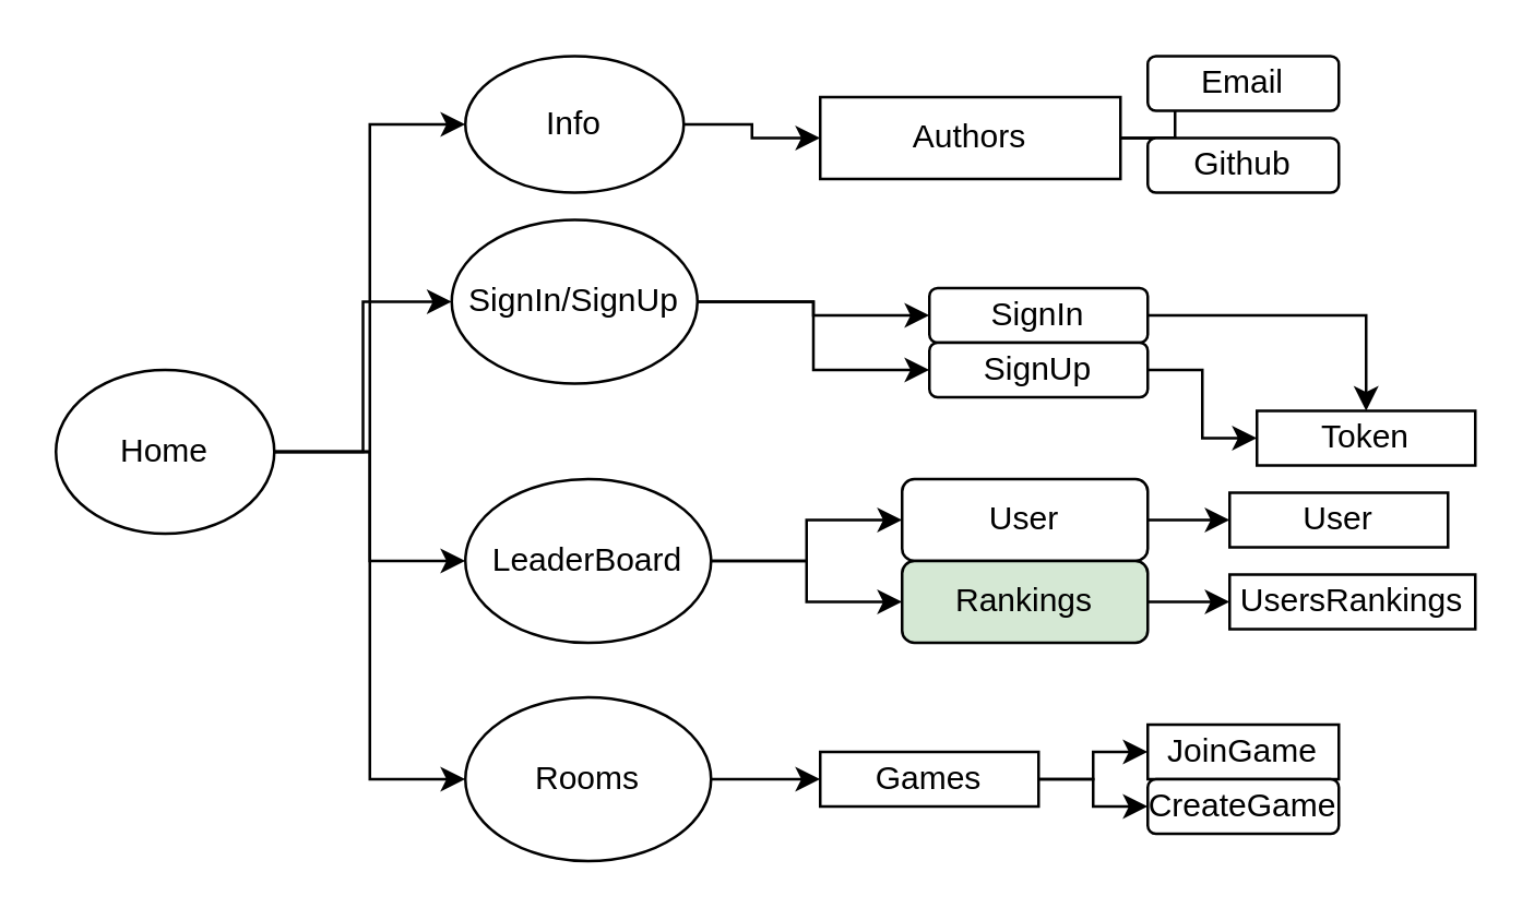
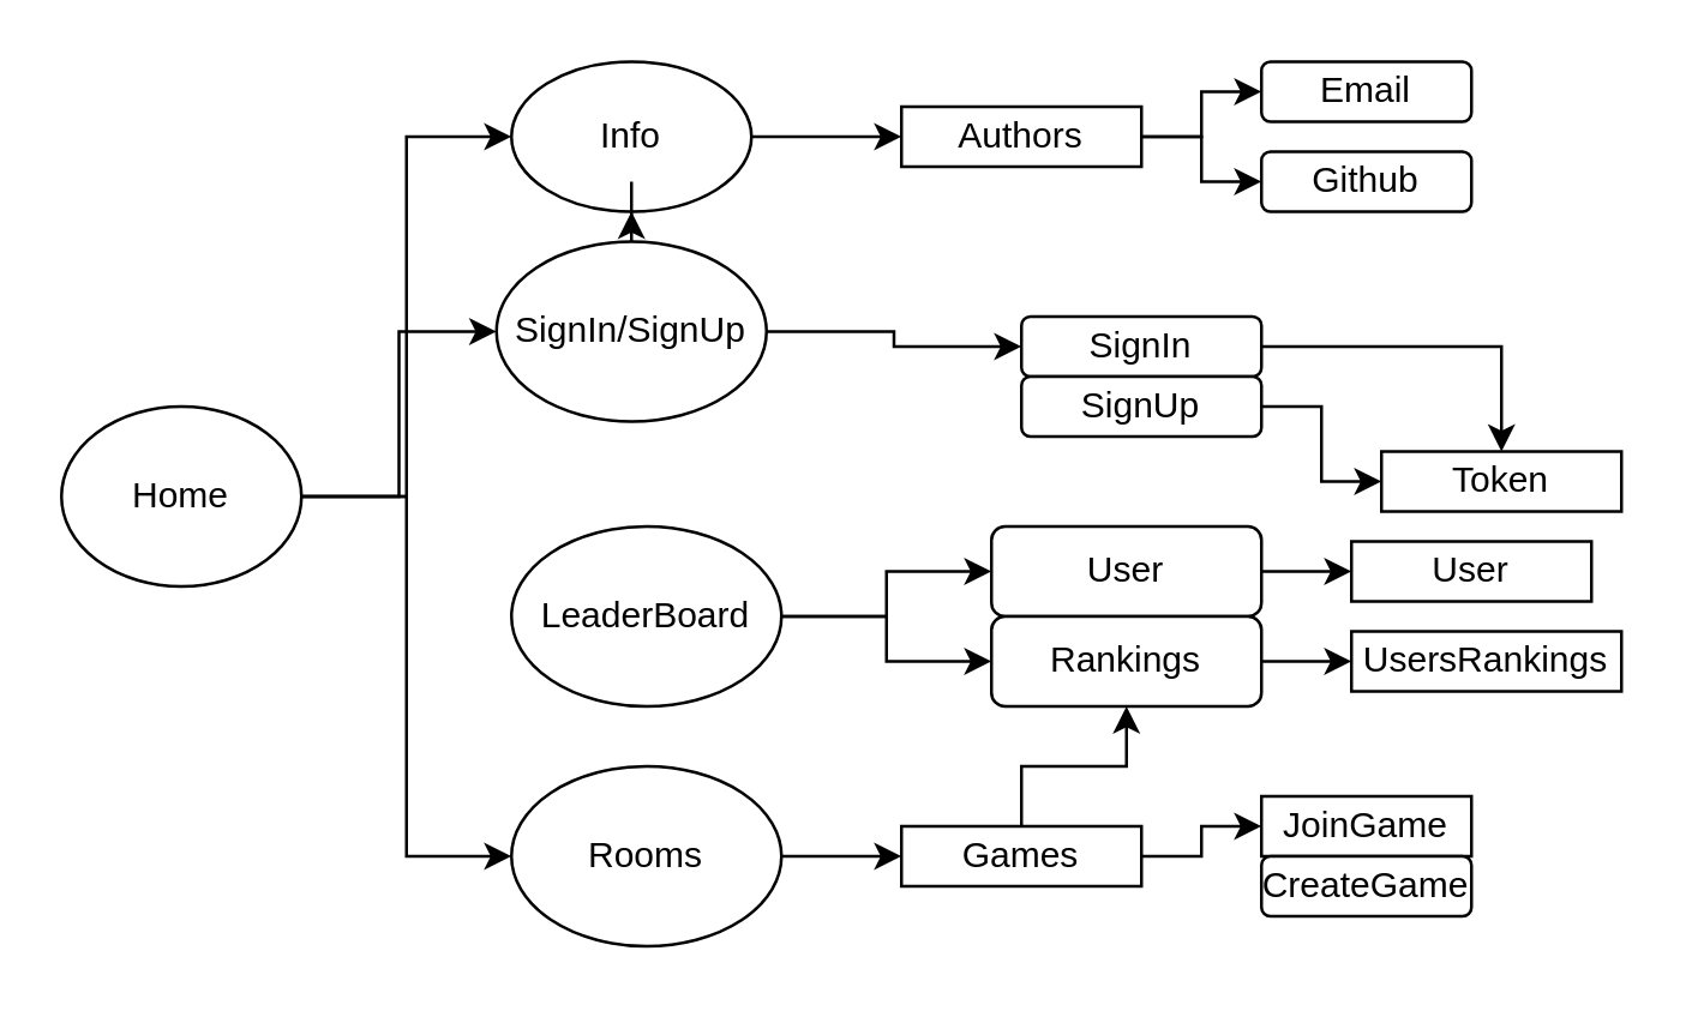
  <mxCell id="0" />
  <mxCell id="1" parent="0" />
  <mxCell id="2" style="edgeStyle=orthogonalEdgeStyle;rounded=0;orthogonalLoop=1;jettySize=auto;html=1;" edge="1" parent="1" source="6" target="11"><mxGeometry relative="1" as="geometry" /></mxCell>
  <mxCell id="3" style="edgeStyle=orthogonalEdgeStyle;rounded=0;orthogonalLoop=1;jettySize=auto;html=1;entryX=0;entryY=0.5;entryDx=0;entryDy=0;" edge="1" parent="1" source="6" target="8"><mxGeometry relative="1" as="geometry" /></mxCell>
  <mxCell id="4" style="edgeStyle=orthogonalEdgeStyle;rounded=0;orthogonalLoop=1;jettySize=auto;html=1;entryX=0;entryY=0.5;entryDx=0;entryDy=0;" edge="1" parent="1" source="6" target="13"><mxGeometry relative="1" as="geometry" /></mxCell>
- <mxCell id="5" style="edgeStyle=orthogonalEdgeStyle;rounded=0;orthogonalLoop=1;jettySize=auto;html=1;entryX=0;entryY=0.5;entryDx=0;entryDy=0;" edge="1" parent="1" source="6" target="25"><mxGeometry relative="1" as="geometry" /></mxCell>
  <mxCell id="6" value="Home" style="ellipse;whiteSpace=wrap;html=1;" vertex="1" parent="1"><mxGeometry x="20" y="135" width="80" height="60" as="geometry" /></mxCell>
  <mxCell id="7" style="edgeStyle=orthogonalEdgeStyle;rounded=0;orthogonalLoop=1;jettySize=auto;html=1;entryX=0;entryY=0.5;entryDx=0;entryDy=0;" edge="1" parent="1" source="8" target="20"><mxGeometry relative="1" as="geometry" /></mxCell>
  <mxCell id="8" value="Info" style="ellipse;whiteSpace=wrap;html=1;" vertex="1" parent="1"><mxGeometry x="170" y="20" width="80" height="50" as="geometry" /></mxCell>
  <mxCell id="9" style="edgeStyle=orthogonalEdgeStyle;rounded=0;orthogonalLoop=1;jettySize=auto;html=1;entryX=0;entryY=0.5;entryDx=0;entryDy=0;" edge="1" parent="1" source="11" target="15"><mxGeometry relative="1" as="geometry" /></mxCell>
- <mxCell id="10" style="edgeStyle=orthogonalEdgeStyle;rounded=0;orthogonalLoop=1;jettySize=auto;html=1;entryX=0;entryY=0.5;entryDx=0;entryDy=0;" edge="1" parent="1" source="11" target="17"><mxGeometry relative="1" as="geometry" /></mxCell>
+ <mxCell id="10" style="edgeStyle=orthogonalEdgeStyle;rounded=0;orthogonalLoop=1;jettySize=auto;html=1;" edge="1" parent="1" source="11" target="8"><mxGeometry relative="1" as="geometry" /></mxCell>
  <mxCell id="11" value="SignIn/SignUp" style="ellipse;whiteSpace=wrap;html=1;" vertex="1" parent="1"><mxGeometry x="165" y="80" width="90" height="60" as="geometry" /></mxCell>
  <mxCell id="12" style="edgeStyle=orthogonalEdgeStyle;rounded=0;orthogonalLoop=1;jettySize=auto;html=1;entryX=0;entryY=0.5;entryDx=0;entryDy=0;" edge="1" parent="1" source="13" target="32"><mxGeometry relative="1" as="geometry"><mxPoint x="320" y="285" as="targetPoint" /></mxGeometry></mxCell>
  <mxCell id="13" value="Rooms" style="ellipse;whiteSpace=wrap;html=1;" vertex="1" parent="1"><mxGeometry x="170" y="255" width="90" height="60" as="geometry" /></mxCell>
  <mxCell id="14" style="edgeStyle=orthogonalEdgeStyle;rounded=0;orthogonalLoop=1;jettySize=auto;html=1;" edge="1" parent="1" source="15" target="36"><mxGeometry relative="1" as="geometry" /></mxCell>
  <mxCell id="15" value="SignIn" style="rounded=1;whiteSpace=wrap;html=1;" vertex="1" parent="1"><mxGeometry x="340" y="105" width="80" height="20" as="geometry" /></mxCell>
  <mxCell id="16" style="edgeStyle=orthogonalEdgeStyle;rounded=0;orthogonalLoop=1;jettySize=auto;html=1;entryX=0;entryY=0.5;entryDx=0;entryDy=0;" edge="1" parent="1" source="17" target="36"><mxGeometry relative="1" as="geometry" /></mxCell>
  <mxCell id="17" value="SignUp" style="rounded=1;whiteSpace=wrap;html=1;" vertex="1" parent="1"><mxGeometry x="340" y="125" width="80" height="20" as="geometry" /></mxCell>
  <mxCell id="18" style="edgeStyle=orthogonalEdgeStyle;rounded=0;orthogonalLoop=1;jettySize=auto;html=1;entryX=0;entryY=0.5;entryDx=0;entryDy=0;" edge="1" parent="1" source="20" target="22"><mxGeometry relative="1" as="geometry" /></mxCell>
  <mxCell id="19" style="edgeStyle=orthogonalEdgeStyle;rounded=0;orthogonalLoop=1;jettySize=auto;html=1;entryX=0;entryY=0.5;entryDx=0;entryDy=0;" edge="1" parent="1" source="20" target="21"><mxGeometry relative="1" as="geometry" /></mxCell>
- <mxCell id="20" value="Authors" style="rounded=0;whiteSpace=wrap;html=1;" vertex="1" parent="1"><mxGeometry x="300" y="35" width="110" height="30" as="geometry" /></mxCell>
+ <mxCell id="20" value="Authors" style="rounded=0;whiteSpace=wrap;html=1;" vertex="1" parent="1"><mxGeometry x="300" y="35" width="80" height="20" as="geometry" /></mxCell>
  <mxCell id="21" value="Github" style="rounded=1;whiteSpace=wrap;html=1;" vertex="1" parent="1"><mxGeometry x="420" y="50" width="70" height="20" as="geometry" /></mxCell>
  <mxCell id="22" value="Email" style="rounded=1;whiteSpace=wrap;html=1;" vertex="1" parent="1"><mxGeometry x="420" y="20" width="70" height="20" as="geometry" /></mxCell>
  <mxCell id="23" style="edgeStyle=orthogonalEdgeStyle;rounded=0;orthogonalLoop=1;jettySize=auto;html=1;entryX=0;entryY=0.5;entryDx=0;entryDy=0;" edge="1" parent="1" source="25" target="27"><mxGeometry relative="1" as="geometry" /></mxCell>
  <mxCell id="24" style="edgeStyle=orthogonalEdgeStyle;rounded=0;orthogonalLoop=1;jettySize=auto;html=1;entryX=0;entryY=0.5;entryDx=0;entryDy=0;" edge="1" parent="1" source="25" target="29"><mxGeometry relative="1" as="geometry" /></mxCell>
  <mxCell id="25" value="LeaderBoard" style="ellipse;whiteSpace=wrap;html=1;" vertex="1" parent="1"><mxGeometry x="170" y="175" width="90" height="60" as="geometry" /></mxCell>
  <mxCell id="26" style="edgeStyle=orthogonalEdgeStyle;rounded=0;orthogonalLoop=1;jettySize=auto;html=1;" edge="1" parent="1" source="27" target="34"><mxGeometry relative="1" as="geometry" /></mxCell>
  <mxCell id="27" value="User" style="rounded=1;whiteSpace=wrap;html=1;" vertex="1" parent="1"><mxGeometry x="330" y="175" width="90" height="30" as="geometry" /></mxCell>
  <mxCell id="28" style="edgeStyle=orthogonalEdgeStyle;rounded=0;orthogonalLoop=1;jettySize=auto;html=1;entryX=0;entryY=0.5;entryDx=0;entryDy=0;" edge="1" parent="1" source="29" target="35"><mxGeometry relative="1" as="geometry" /></mxCell>
- <mxCell id="29" value="Rankings" style="rounded=1;whiteSpace=wrap;html=1;fillColor=#d5e8d4;" vertex="1" parent="1"><mxGeometry x="330" y="205" width="90" height="30" as="geometry" /></mxCell>
+ <mxCell id="29" value="Rankings" style="rounded=1;whiteSpace=wrap;html=1;" vertex="1" parent="1"><mxGeometry x="330" y="205" width="90" height="30" as="geometry" /></mxCell>
  <mxCell id="30" style="edgeStyle=orthogonalEdgeStyle;rounded=0;orthogonalLoop=1;jettySize=auto;html=1;entryX=0;entryY=0.5;entryDx=0;entryDy=0;" edge="1" parent="1" source="32" target="33"><mxGeometry relative="1" as="geometry" /></mxCell>
- <mxCell id="31" style="edgeStyle=orthogonalEdgeStyle;rounded=0;orthogonalLoop=1;jettySize=auto;html=1;entryX=0;entryY=0.5;entryDx=0;entryDy=0;" edge="1" parent="1" source="32" target="37"><mxGeometry relative="1" as="geometry" /></mxCell>
+ <mxCell id="31" style="edgeStyle=orthogonalEdgeStyle;rounded=0;orthogonalLoop=1;jettySize=auto;html=1;" edge="1" parent="1" source="32" target="29"><mxGeometry relative="1" as="geometry" /></mxCell>
  <mxCell id="32" value="Games" style="rounded=0;whiteSpace=wrap;html=1;" vertex="1" parent="1"><mxGeometry x="300" y="275" width="80" height="20" as="geometry" /></mxCell>
  <mxCell id="33" value="JoinGame" style="whiteSpace=wrap;html=1;rounded=0;" vertex="1" parent="1"><mxGeometry x="420" y="265" width="70" height="20" as="geometry" /></mxCell>
  <mxCell id="34" value="User" style="rounded=0;whiteSpace=wrap;html=1;" vertex="1" parent="1"><mxGeometry x="450" y="180" width="80" height="20" as="geometry" /></mxCell>
  <mxCell id="35" value="UsersRankings" style="rounded=0;whiteSpace=wrap;html=1;" vertex="1" parent="1"><mxGeometry x="450" y="210" width="90" height="20" as="geometry" /></mxCell>
  <mxCell id="36" value="Token" style="rounded=0;whiteSpace=wrap;html=1;" vertex="1" parent="1"><mxGeometry x="460" y="150" width="80" height="20" as="geometry" /></mxCell>
  <mxCell id="37" value="CreateGame" style="rounded=1;whiteSpace=wrap;html=1;" vertex="1" parent="1"><mxGeometry x="420" y="285" width="70" height="20" as="geometry" /></mxCell>
